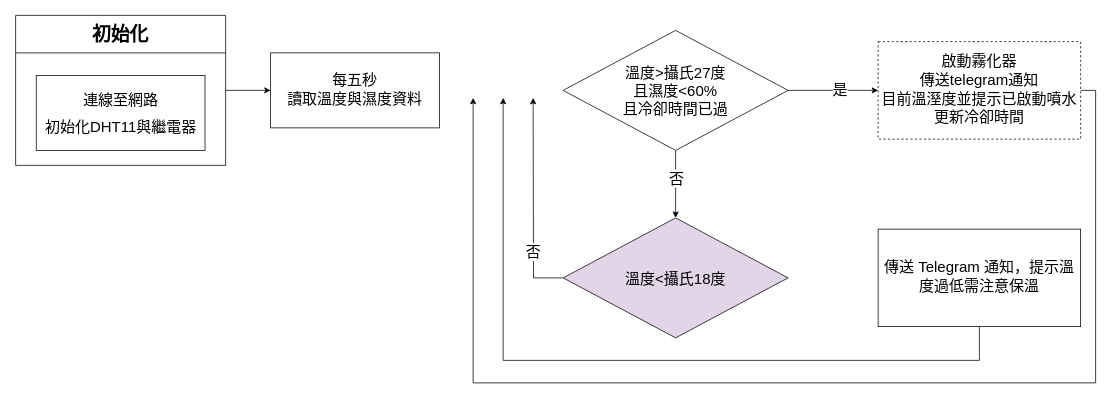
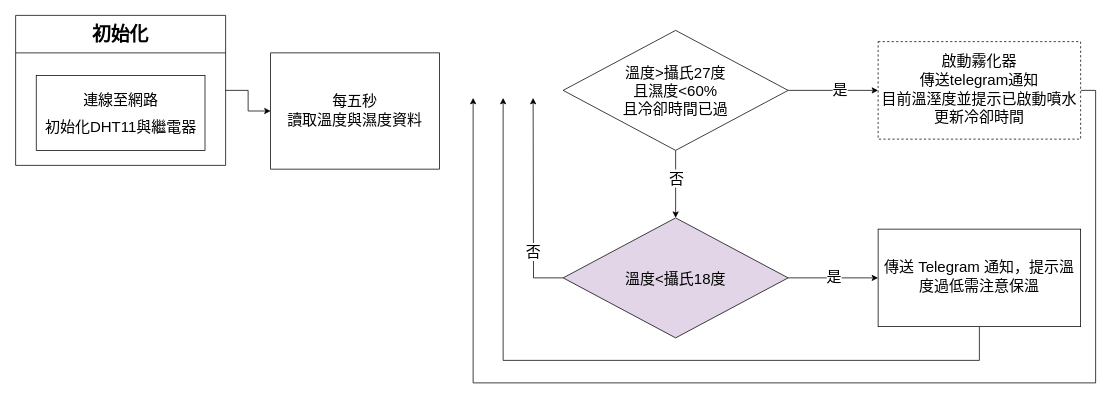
  <mxCell id="0" />
  <mxCell id="1" parent="0" />
  <mxCell id="2" style="edgeStyle=orthogonalEdgeStyle;rounded=0;orthogonalLoop=1;jettySize=auto;html=1;exitX=1;exitY=0.5;exitDx=0;exitDy=0;entryX=0;entryY=0.5;entryDx=0;entryDy=0;" parent="1" source="3" target="5" edge="1"><mxGeometry relative="1" as="geometry" /></mxCell>
  <mxCell id="3" value="&lt;span style=&quot;font-size: 25px;&quot;&gt;初始化&lt;/span&gt;" style="swimlane;whiteSpace=wrap;html=1;startSize=50;" parent="1" vertex="1"><mxGeometry x="20" y="20" width="280" height="200" as="geometry" /></mxCell>
  <mxCell id="4" value="&lt;div style=&quot;line-height: 180%;&quot;&gt;&lt;span style=&quot;font-size: 20px; line-height: 180%;&quot;&gt;連線至網路&lt;/span&gt;&lt;div&gt;&lt;span style=&quot;font-size: 20px; line-height: 180%;&quot;&gt;初始化DHT11與繼電器&lt;/span&gt;&lt;/div&gt;&lt;/div&gt;" style="rounded=0;whiteSpace=wrap;html=1;" parent="3" vertex="1"><mxGeometry x="27.5" y="80" width="225" height="100" as="geometry" /></mxCell>
- <mxCell id="5" value="&lt;div style=&quot;line-height: 180%;&quot;&gt;&lt;span style=&quot;font-size: 20px;&quot;&gt;每五秒&lt;/span&gt;&lt;/div&gt;&lt;div style=&quot;line-height: 180%;&quot;&gt;&lt;span style=&quot;font-size: 20px;&quot;&gt;讀取溫度與濕度資料&lt;/span&gt;&lt;/div&gt;" style="rounded=0;whiteSpace=wrap;html=1;" parent="1" vertex="1"><mxGeometry x="360" y="70" width="225" height="100" as="geometry" /></mxCell>
+ <mxCell id="5" value="&lt;div style=&quot;line-height: 180%;&quot;&gt;&lt;span style=&quot;font-size: 20px;&quot;&gt;每五秒&lt;/span&gt;&lt;/div&gt;&lt;div style=&quot;line-height: 180%;&quot;&gt;&lt;span style=&quot;font-size: 20px;&quot;&gt;讀取溫度與濕度資料&lt;/span&gt;&lt;/div&gt;" style="rounded=0;whiteSpace=wrap;html=1;" parent="1" vertex="1"><mxGeometry x="360" y="70" width="225" height="155" as="geometry" /></mxCell>
  <mxCell id="6" style="edgeStyle=orthogonalEdgeStyle;rounded=0;orthogonalLoop=1;jettySize=auto;html=1;exitX=1;exitY=0.5;exitDx=0;exitDy=0;entryX=0;entryY=0.5;entryDx=0;entryDy=0;" parent="1" source="10" target="12" edge="1"><mxGeometry relative="1" as="geometry" /></mxCell>
  <mxCell id="7" value="是" style="edgeLabel;html=1;align=center;verticalAlign=middle;resizable=0;points=[];fontSize=20;" parent="6" vertex="1" connectable="0"><mxGeometry x="0.109" y="2" relative="1" as="geometry"><mxPoint x="1" as="offset" /></mxGeometry></mxCell>
  <mxCell id="8" style="edgeStyle=orthogonalEdgeStyle;rounded=0;orthogonalLoop=1;jettySize=auto;html=1;exitX=0.5;exitY=1;exitDx=0;exitDy=0;entryX=0.5;entryY=0;entryDx=0;entryDy=0;" parent="1" source="10" target="17" edge="1"><mxGeometry relative="1" as="geometry" /></mxCell>
  <mxCell id="9" value="否" style="edgeLabel;html=1;align=center;verticalAlign=middle;resizable=0;points=[];fontSize=20;" parent="8" vertex="1" connectable="0"><mxGeometry x="-0.196" relative="1" as="geometry"><mxPoint as="offset" /></mxGeometry></mxCell>
  <mxCell id="10" value="&lt;font style=&quot;font-size: 20px;&quot;&gt;溫度&amp;gt;攝氏27度&lt;/font&gt;&lt;div&gt;&lt;font style=&quot;font-size: 20px;&quot;&gt;且濕度&amp;lt;60%&lt;/font&gt;&lt;/div&gt;&lt;div&gt;&lt;font style=&quot;font-size: 20px;&quot;&gt;且冷卻時間已過&lt;/font&gt;&lt;/div&gt;" style="rhombus;whiteSpace=wrap;html=1;" parent="1" vertex="1"><mxGeometry x="750" y="40" width="300" height="160" as="geometry" /></mxCell>
  <mxCell id="11" style="edgeStyle=orthogonalEdgeStyle;rounded=0;orthogonalLoop=1;jettySize=auto;html=1;exitX=1;exitY=0.5;exitDx=0;exitDy=0;" parent="1" source="12" edge="1"><mxGeometry relative="1" as="geometry"><mxPoint x="630" y="130" as="targetPoint" /><Array as="points"><mxPoint x="1460" y="120" /><mxPoint x="1460" y="510" /><mxPoint x="630" y="510" /></Array></mxGeometry></mxCell>
  <mxCell id="12" value="&lt;div style=&quot;line-height: 180%;&quot;&gt;&lt;span style=&quot;font-size: 20px;&quot;&gt;啟動霧化器&lt;/span&gt;&lt;/div&gt;&lt;div style=&quot;line-height: 180%;&quot;&gt;&lt;span style=&quot;font-size: 20px;&quot;&gt;傳送telegram通知&lt;/span&gt;&lt;/div&gt;&lt;div style=&quot;line-height: 180%;&quot;&gt;&lt;font style=&quot;font-size: 20px;&quot;&gt;目前溫溼度並提示已啟動噴水&lt;/font&gt;&lt;span style=&quot;font-size: 20px;&quot;&gt;&lt;/span&gt;&lt;/div&gt;&lt;div style=&quot;line-height: 180%;&quot;&gt;&lt;font style=&quot;font-size: 20px;&quot;&gt;更新冷卻時間&lt;/font&gt;&lt;/div&gt;" style="rounded=0;whiteSpace=wrap;html=1;dashed=1;" parent="1" vertex="1"><mxGeometry x="1170" y="55" width="270" height="130" as="geometry" /></mxCell>
+ <mxCell id="13" style="edgeStyle=orthogonalEdgeStyle;rounded=0;orthogonalLoop=1;jettySize=auto;html=1;exitX=1;exitY=0.5;exitDx=0;exitDy=0;entryX=0;entryY=0.5;entryDx=0;entryDy=0;" parent="1" source="17" target="19" edge="1"><mxGeometry relative="1" as="geometry" /></mxCell>
+ <mxCell id="14" value="是" style="edgeLabel;html=1;align=center;verticalAlign=middle;resizable=0;points=[];fontSize=20;" parent="13" vertex="1" connectable="0"><mxGeometry x="0.003" y="3" relative="1" as="geometry"><mxPoint as="offset" /></mxGeometry></mxCell>
  <mxCell id="15" style="edgeStyle=orthogonalEdgeStyle;rounded=0;orthogonalLoop=1;jettySize=auto;html=1;exitX=0;exitY=0.5;exitDx=0;exitDy=0;" parent="1" source="17" edge="1"><mxGeometry relative="1" as="geometry"><mxPoint x="710" y="130" as="targetPoint" /></mxGeometry></mxCell>
  <mxCell id="16" value="否" style="edgeLabel;html=1;align=center;verticalAlign=middle;resizable=0;points=[];fontSize=20;" parent="15" vertex="1" connectable="0"><mxGeometry x="-0.466" y="1" relative="1" as="geometry"><mxPoint as="offset" /></mxGeometry></mxCell>
  <mxCell id="17" value="&lt;font style=&quot;font-size: 20px;&quot;&gt;溫度&amp;lt;攝氏18度&lt;/font&gt;" style="rhombus;whiteSpace=wrap;html=1;fillColor=#e1d5e7;" parent="1" vertex="1"><mxGeometry x="750" y="290" width="300" height="160" as="geometry" /></mxCell>
  <mxCell id="18" style="edgeStyle=orthogonalEdgeStyle;rounded=0;orthogonalLoop=1;jettySize=auto;html=1;exitX=0.5;exitY=1;exitDx=0;exitDy=0;" parent="1" source="19" edge="1"><mxGeometry relative="1" as="geometry"><mxPoint x="670" y="130" as="targetPoint" /><Array as="points"><mxPoint x="1305" y="480" /><mxPoint x="670" y="480" /></Array></mxGeometry></mxCell>
  <mxCell id="19" value="&lt;div style=&quot;line-height: 180%;&quot;&gt;&lt;font style=&quot;font-size: 20px;&quot;&gt;傳送 Telegram 通知，提示溫度過低需注意保溫&lt;/font&gt;&lt;/div&gt;" style="rounded=0;whiteSpace=wrap;html=1;" parent="1" vertex="1"><mxGeometry x="1170" y="305" width="270" height="130" as="geometry" /></mxCell>
